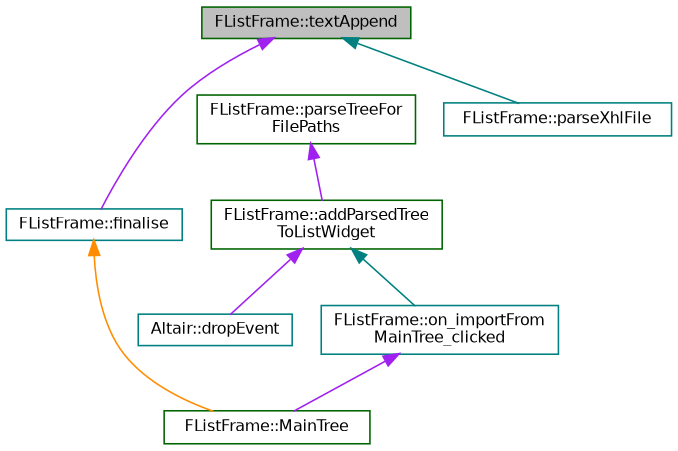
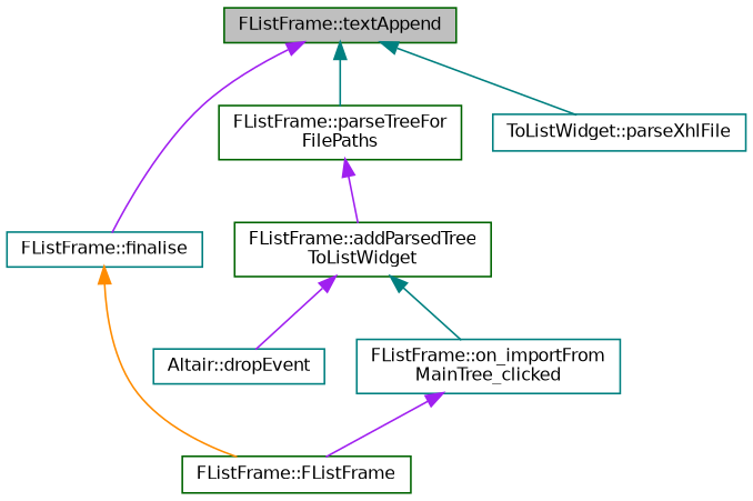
  digraph {
    rankdir=TB
    node [color=darkgreen fillcolor=white fontname=Helvetica fontsize=10 shape=record style=filled]
    edge [color=purple dir=back fontname=Helvetica fontsize=10 labelfontname=Helvetica labelfontsize=10 style=solid]
    n1 [fillcolor=grey75 fontcolor=black height=0.2 label="FListFrame::textAppend" width=0.4]
    n2 [color=teal height=0.2 label="FListFrame::finalise" width=0.4]
    n3 [height=0.2 label="FListFrame::parseTreeFor\lFilePaths" width=0.4]
-   n4 [color=teal height=0.2 label="FListFrame::parseXhlFile" width=0.4]
-   n5 [height=0.2 label="FListFrame::MainTree" width=0.4]
+   n4 [color=teal height=0.2 label="ToListWidget::parseXhlFile" width=0.4]
+   n5 [height=0.2 label="FListFrame::FListFrame" width=0.4]
    n6 [height=0.2 label="FListFrame::addParsedTree\lToListWidget" width=0.4]
    n7 [color=teal height=0.2 label="Altair::dropEvent" width=0.4]
    n8 [color=teal height=0.2 label="FListFrame::on_importFrom\lMainTree_clicked" width=0.4]
    n1 -> n2
+   n1 -> n3 [color=teal]
    n1 -> n4 [color=teal]
    n2 -> n5 [color=darkorange]
    n3 -> n6
    n6 -> n7
    n6 -> n8 [color=teal]
    n8 -> n5
  }
